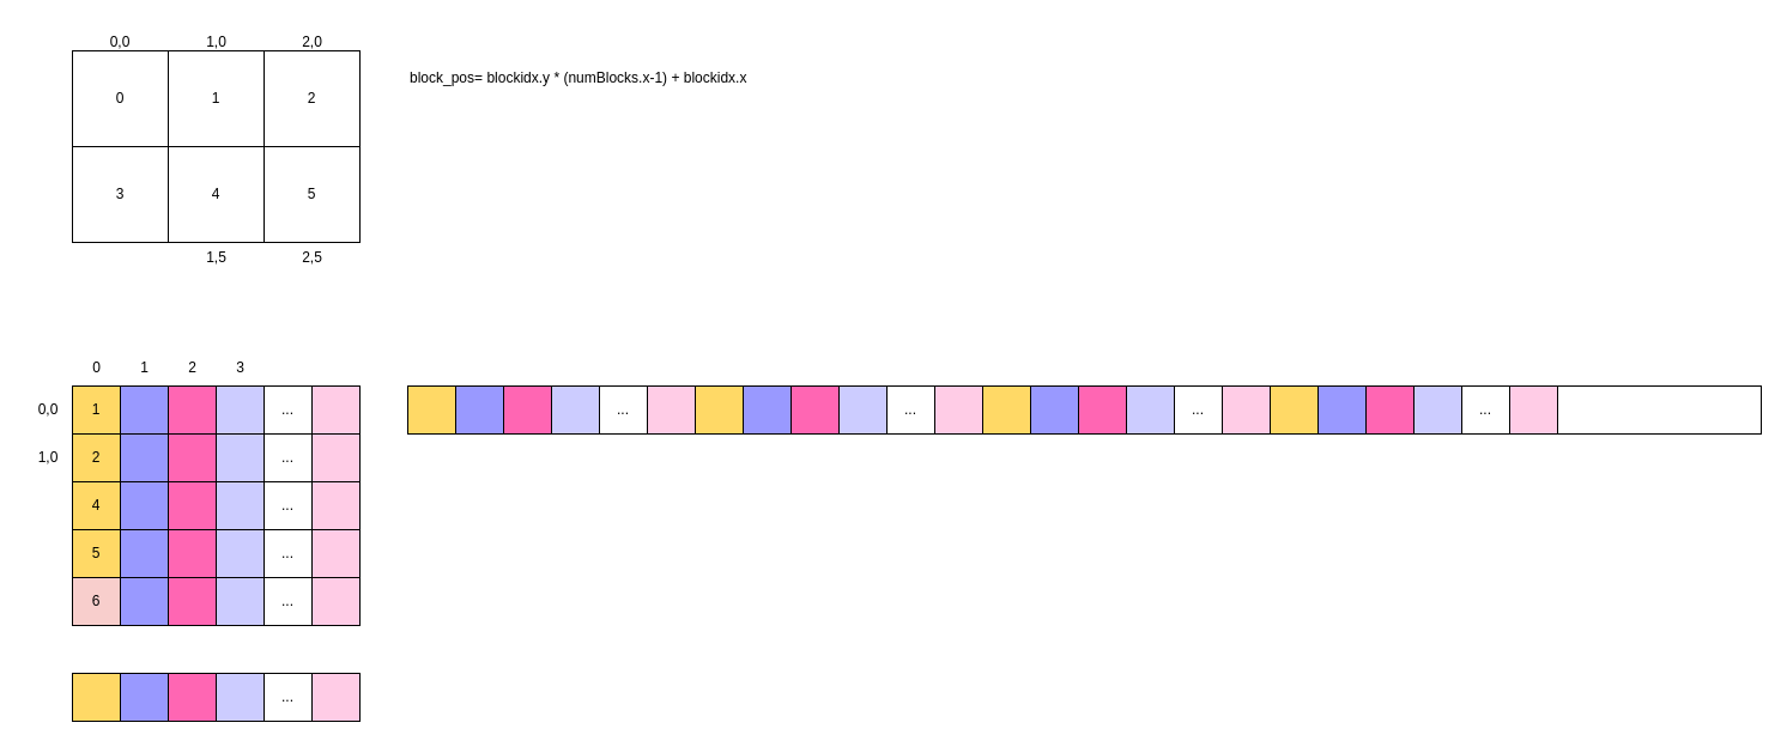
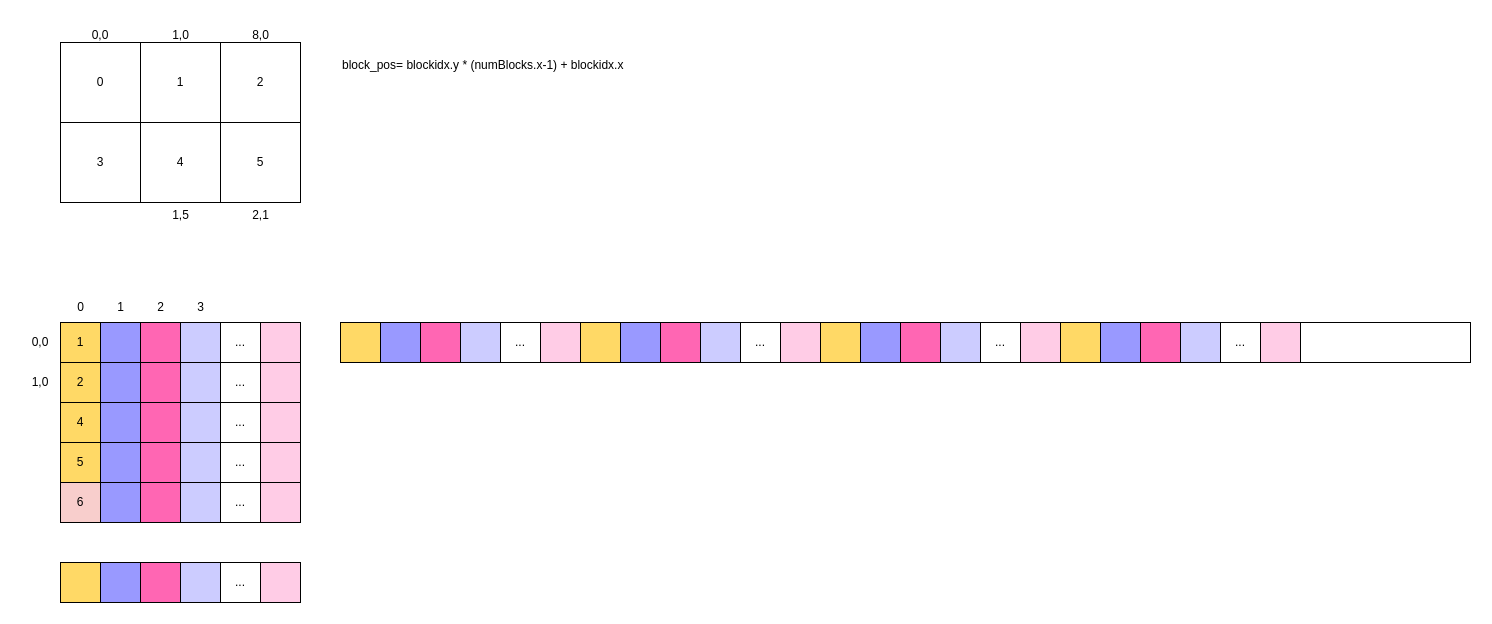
  <mxCell id="0" />
  <mxCell id="1" parent="0" />
  <mxCell id="2" value="1" style="rounded=0;whiteSpace=wrap;html=1;fillColor=#FFD966;" parent="1" vertex="1"><mxGeometry x="60" y="322" width="40" height="40" as="geometry" /></mxCell>
  <mxCell id="3" value="2" style="rounded=0;whiteSpace=wrap;html=1;fillColor=#FFD966;" parent="1" vertex="1"><mxGeometry x="60" y="362" width="40" height="40" as="geometry" /></mxCell>
  <mxCell id="4" value="4" style="rounded=0;whiteSpace=wrap;html=1;fillColor=#FFD966;" parent="1" vertex="1"><mxGeometry x="60" y="402" width="40" height="40" as="geometry" /></mxCell>
  <mxCell id="5" value="5" style="rounded=0;whiteSpace=wrap;html=1;fillColor=#FFD966;" parent="1" vertex="1"><mxGeometry x="60" y="442" width="40" height="40" as="geometry" /></mxCell>
  <mxCell id="6" value="6" style="rounded=0;whiteSpace=wrap;html=1;fillColor=#f8cecc;" parent="1" vertex="1"><mxGeometry x="60" y="482" width="40" height="40" as="geometry" /></mxCell>
  <mxCell id="7" value="" style="rounded=0;whiteSpace=wrap;html=1;fillColor=#9999FF;" parent="1" vertex="1"><mxGeometry x="100" y="322" width="40" height="40" as="geometry" /></mxCell>
  <mxCell id="8" value="" style="rounded=0;whiteSpace=wrap;html=1;fillColor=#9999FF;" parent="1" vertex="1"><mxGeometry x="100" y="362" width="40" height="40" as="geometry" /></mxCell>
  <mxCell id="9" value="" style="rounded=0;whiteSpace=wrap;html=1;fillColor=#9999FF;" parent="1" vertex="1"><mxGeometry x="100" y="402" width="40" height="40" as="geometry" /></mxCell>
  <mxCell id="10" value="" style="rounded=0;whiteSpace=wrap;html=1;fillColor=#9999FF;" parent="1" vertex="1"><mxGeometry x="100" y="442" width="40" height="40" as="geometry" /></mxCell>
  <mxCell id="11" value="" style="rounded=0;whiteSpace=wrap;html=1;fillColor=#9999FF;" parent="1" vertex="1"><mxGeometry x="100" y="482" width="40" height="40" as="geometry" /></mxCell>
  <mxCell id="12" value="" style="rounded=0;whiteSpace=wrap;html=1;fillColor=#FF66B3;" parent="1" vertex="1"><mxGeometry x="140" y="322" width="40" height="40" as="geometry" /></mxCell>
  <mxCell id="13" value="" style="rounded=0;whiteSpace=wrap;html=1;fillColor=#FF66B3;" parent="1" vertex="1"><mxGeometry x="140" y="362" width="40" height="40" as="geometry" /></mxCell>
  <mxCell id="14" value="" style="rounded=0;whiteSpace=wrap;html=1;fillColor=#FF66B3;" parent="1" vertex="1"><mxGeometry x="140" y="402" width="40" height="40" as="geometry" /></mxCell>
  <mxCell id="15" value="" style="rounded=0;whiteSpace=wrap;html=1;fillColor=#FF66B3;" parent="1" vertex="1"><mxGeometry x="140" y="442" width="40" height="40" as="geometry" /></mxCell>
  <mxCell id="16" value="" style="rounded=0;whiteSpace=wrap;html=1;fillColor=#FF66B3;" parent="1" vertex="1"><mxGeometry x="140" y="482" width="40" height="40" as="geometry" /></mxCell>
  <mxCell id="17" value="" style="rounded=0;whiteSpace=wrap;html=1;fillColor=#CCCCFF;" parent="1" vertex="1"><mxGeometry x="180" y="322" width="40" height="40" as="geometry" /></mxCell>
  <mxCell id="18" value="" style="rounded=0;whiteSpace=wrap;html=1;fillColor=#CCCCFF;" parent="1" vertex="1"><mxGeometry x="180" y="362" width="40" height="40" as="geometry" /></mxCell>
  <mxCell id="19" value="" style="rounded=0;whiteSpace=wrap;html=1;fillColor=#CCCCFF;" parent="1" vertex="1"><mxGeometry x="180" y="402" width="40" height="40" as="geometry" /></mxCell>
  <mxCell id="20" value="" style="rounded=0;whiteSpace=wrap;html=1;fillColor=#CCCCFF;" parent="1" vertex="1"><mxGeometry x="180" y="442" width="40" height="40" as="geometry" /></mxCell>
  <mxCell id="21" value="" style="rounded=0;whiteSpace=wrap;html=1;fillColor=#CCCCFF;" parent="1" vertex="1"><mxGeometry x="180" y="482" width="40" height="40" as="geometry" /></mxCell>
  <mxCell id="22" value="..." style="rounded=0;whiteSpace=wrap;html=1;" parent="1" vertex="1"><mxGeometry x="220" y="322" width="40" height="40" as="geometry" /></mxCell>
  <mxCell id="23" value="..." style="rounded=0;whiteSpace=wrap;html=1;" parent="1" vertex="1"><mxGeometry x="220" y="362" width="40" height="40" as="geometry" /></mxCell>
  <mxCell id="24" value="..." style="rounded=0;whiteSpace=wrap;html=1;" parent="1" vertex="1"><mxGeometry x="220" y="402" width="40" height="40" as="geometry" /></mxCell>
  <mxCell id="25" value="..." style="rounded=0;whiteSpace=wrap;html=1;" parent="1" vertex="1"><mxGeometry x="220" y="442" width="40" height="40" as="geometry" /></mxCell>
  <mxCell id="26" value="..." style="rounded=0;whiteSpace=wrap;html=1;" parent="1" vertex="1"><mxGeometry x="220" y="482" width="40" height="40" as="geometry" /></mxCell>
  <mxCell id="27" value="" style="rounded=0;whiteSpace=wrap;html=1;fillColor=#FFCCE6;" parent="1" vertex="1"><mxGeometry x="260" y="322" width="40" height="40" as="geometry" /></mxCell>
  <mxCell id="28" value="" style="rounded=0;whiteSpace=wrap;html=1;fillColor=#FFCCE6;" parent="1" vertex="1"><mxGeometry x="260" y="362" width="40" height="40" as="geometry" /></mxCell>
  <mxCell id="29" value="" style="rounded=0;whiteSpace=wrap;html=1;fillColor=#FFCCE6;" parent="1" vertex="1"><mxGeometry x="260" y="402" width="40" height="40" as="geometry" /></mxCell>
  <mxCell id="30" value="" style="rounded=0;whiteSpace=wrap;html=1;fillColor=#FFCCE6;" parent="1" vertex="1"><mxGeometry x="260" y="442" width="40" height="40" as="geometry" /></mxCell>
  <mxCell id="31" value="" style="rounded=0;whiteSpace=wrap;html=1;fillColor=#FFCCE6;" parent="1" vertex="1"><mxGeometry x="260" y="482" width="40" height="40" as="geometry" /></mxCell>
  <mxCell id="32" value="0" style="text;html=1;align=center;verticalAlign=middle;resizable=0;points=[];autosize=1;strokeColor=none;fillColor=none;" parent="1" vertex="1"><mxGeometry x="65" y="292" width="30" height="30" as="geometry" /></mxCell>
  <mxCell id="33" value="1" style="text;html=1;align=center;verticalAlign=middle;resizable=0;points=[];autosize=1;strokeColor=none;fillColor=none;" parent="1" vertex="1"><mxGeometry x="105" y="292" width="30" height="30" as="geometry" /></mxCell>
  <mxCell id="34" value="2" style="text;html=1;align=center;verticalAlign=middle;resizable=0;points=[];autosize=1;strokeColor=none;fillColor=none;" parent="1" vertex="1"><mxGeometry x="145" y="292" width="30" height="30" as="geometry" /></mxCell>
  <mxCell id="35" value="3" style="text;html=1;align=center;verticalAlign=middle;resizable=0;points=[];autosize=1;strokeColor=none;fillColor=none;" parent="1" vertex="1"><mxGeometry x="185" y="292" width="30" height="30" as="geometry" /></mxCell>
  <mxCell id="36" value="" style="rounded=0;whiteSpace=wrap;html=1;fillColor=#FFD966;" parent="1" vertex="1"><mxGeometry x="60" y="562" width="40" height="40" as="geometry" /></mxCell>
  <mxCell id="37" value="" style="rounded=0;whiteSpace=wrap;html=1;fillColor=#9999FF;" parent="1" vertex="1"><mxGeometry x="100" y="562" width="40" height="40" as="geometry" /></mxCell>
  <mxCell id="38" value="" style="rounded=0;whiteSpace=wrap;html=1;fillColor=#FF66B3;" parent="1" vertex="1"><mxGeometry x="140" y="562" width="40" height="40" as="geometry" /></mxCell>
  <mxCell id="39" value="" style="rounded=0;whiteSpace=wrap;html=1;fillColor=#CCCCFF;" parent="1" vertex="1"><mxGeometry x="180" y="562" width="40" height="40" as="geometry" /></mxCell>
  <mxCell id="40" value="..." style="rounded=0;whiteSpace=wrap;html=1;" parent="1" vertex="1"><mxGeometry x="220" y="562" width="40" height="40" as="geometry" /></mxCell>
  <mxCell id="41" value="" style="rounded=0;whiteSpace=wrap;html=1;fillColor=#FFCCE6;" parent="1" vertex="1"><mxGeometry x="260" y="562" width="40" height="40" as="geometry" /></mxCell>
  <mxCell id="42" value="" style="rounded=0;whiteSpace=wrap;html=1;" parent="1" vertex="1"><mxGeometry x="340" y="322" width="1130" height="40" as="geometry" /></mxCell>
  <mxCell id="43" value="" style="rounded=0;whiteSpace=wrap;html=1;fillColor=#FFD966;" parent="1" vertex="1"><mxGeometry x="340" y="322" width="40" height="40" as="geometry" /></mxCell>
  <mxCell id="44" value="" style="rounded=0;whiteSpace=wrap;html=1;fillColor=#9999FF;" parent="1" vertex="1"><mxGeometry x="380" y="322" width="40" height="40" as="geometry" /></mxCell>
  <mxCell id="45" value="" style="rounded=0;whiteSpace=wrap;html=1;fillColor=#FF66B3;" parent="1" vertex="1"><mxGeometry x="420" y="322" width="40" height="40" as="geometry" /></mxCell>
  <mxCell id="46" value="" style="rounded=0;whiteSpace=wrap;html=1;fillColor=#CCCCFF;" parent="1" vertex="1"><mxGeometry x="460" y="322" width="40" height="40" as="geometry" /></mxCell>
  <mxCell id="47" value="..." style="rounded=0;whiteSpace=wrap;html=1;" parent="1" vertex="1"><mxGeometry x="500" y="322" width="40" height="40" as="geometry" /></mxCell>
  <mxCell id="48" value="" style="rounded=0;whiteSpace=wrap;html=1;fillColor=#FFCCE6;" parent="1" vertex="1"><mxGeometry x="540" y="322" width="40" height="40" as="geometry" /></mxCell>
  <mxCell id="49" value="0,0" style="text;html=1;strokeColor=none;fillColor=none;align=center;verticalAlign=middle;whiteSpace=wrap;rounded=0;" parent="1" vertex="1"><mxGeometry x="20" y="327" width="40" height="30" as="geometry" /></mxCell>
  <mxCell id="50" value="1,0" style="text;html=1;strokeColor=none;fillColor=none;align=center;verticalAlign=middle;whiteSpace=wrap;rounded=0;" parent="1" vertex="1"><mxGeometry x="20" y="367" width="40" height="30" as="geometry" /></mxCell>
  <mxCell id="51" value="" style="rounded=0;whiteSpace=wrap;html=1;fillColor=#FFD966;" parent="1" vertex="1"><mxGeometry x="580" y="322" width="40" height="40" as="geometry" /></mxCell>
  <mxCell id="52" value="" style="rounded=0;whiteSpace=wrap;html=1;fillColor=#9999FF;" parent="1" vertex="1"><mxGeometry x="620" y="322" width="40" height="40" as="geometry" /></mxCell>
  <mxCell id="53" value="" style="rounded=0;whiteSpace=wrap;html=1;fillColor=#FF66B3;" parent="1" vertex="1"><mxGeometry x="660" y="322" width="40" height="40" as="geometry" /></mxCell>
  <mxCell id="54" value="" style="rounded=0;whiteSpace=wrap;html=1;fillColor=#CCCCFF;" parent="1" vertex="1"><mxGeometry x="700" y="322" width="40" height="40" as="geometry" /></mxCell>
  <mxCell id="55" value="..." style="rounded=0;whiteSpace=wrap;html=1;" parent="1" vertex="1"><mxGeometry x="740" y="322" width="40" height="40" as="geometry" /></mxCell>
  <mxCell id="56" value="" style="rounded=0;whiteSpace=wrap;html=1;fillColor=#FFCCE6;" parent="1" vertex="1"><mxGeometry x="780" y="322" width="40" height="40" as="geometry" /></mxCell>
  <mxCell id="57" value="" style="rounded=0;whiteSpace=wrap;html=1;" parent="1" vertex="1"><mxGeometry x="60" y="42" width="240" height="160" as="geometry" /></mxCell>
  <mxCell id="58" value="0" style="rounded=0;whiteSpace=wrap;html=1;" parent="1" vertex="1"><mxGeometry x="60" y="42" width="80" height="80" as="geometry" /></mxCell>
  <mxCell id="59" value="1" style="rounded=0;whiteSpace=wrap;html=1;" parent="1" vertex="1"><mxGeometry x="140" y="42" width="80" height="80" as="geometry" /></mxCell>
  <mxCell id="60" value="2" style="rounded=0;whiteSpace=wrap;html=1;" parent="1" vertex="1"><mxGeometry x="220" y="42" width="80" height="80" as="geometry" /></mxCell>
  <mxCell id="61" value="3" style="rounded=0;whiteSpace=wrap;html=1;" parent="1" vertex="1"><mxGeometry x="60" y="122" width="80" height="80" as="geometry" /></mxCell>
  <mxCell id="62" value="4" style="rounded=0;whiteSpace=wrap;html=1;" parent="1" vertex="1"><mxGeometry x="140" y="122" width="80" height="80" as="geometry" /></mxCell>
  <mxCell id="63" value="5" style="rounded=0;whiteSpace=wrap;html=1;" parent="1" vertex="1"><mxGeometry x="220" y="122" width="80" height="80" as="geometry" /></mxCell>
  <mxCell id="64" value="0,0" style="text;html=1;strokeColor=none;fillColor=none;align=center;verticalAlign=middle;whiteSpace=wrap;rounded=0;" parent="1" vertex="1"><mxGeometry x="70" y="20" width="60" height="30" as="geometry" /></mxCell>
  <mxCell id="65" value="1,0" style="text;html=1;align=center;verticalAlign=middle;resizable=0;points=[];autosize=1;strokeColor=none;fillColor=none;" parent="1" vertex="1"><mxGeometry x="160" y="20" width="40" height="30" as="geometry" /></mxCell>
- <mxCell id="66" value="2,0" style="text;html=1;align=center;verticalAlign=middle;resizable=0;points=[];autosize=1;strokeColor=none;fillColor=none;" parent="1" vertex="1"><mxGeometry x="240" y="20" width="40" height="30" as="geometry" /></mxCell>
+ <mxCell id="66" value="8,0" style="text;html=1;align=center;verticalAlign=middle;resizable=0;points=[];autosize=1;strokeColor=none;fillColor=none;" parent="1" vertex="1"><mxGeometry x="240" y="20" width="40" height="30" as="geometry" /></mxCell>
  <mxCell id="67" value="1,5" style="text;html=1;align=center;verticalAlign=middle;resizable=0;points=[];autosize=1;strokeColor=none;fillColor=none;" parent="1" vertex="1"><mxGeometry x="160" y="200" width="40" height="30" as="geometry" /></mxCell>
- <mxCell id="68" value="2,5" style="text;html=1;align=center;verticalAlign=middle;resizable=0;points=[];autosize=1;strokeColor=none;fillColor=none;" parent="1" vertex="1"><mxGeometry x="240" y="200" width="40" height="30" as="geometry" /></mxCell>
+ <mxCell id="68" value="2,1" style="text;html=1;align=center;verticalAlign=middle;resizable=0;points=[];autosize=1;strokeColor=none;fillColor=none;" parent="1" vertex="1"><mxGeometry x="240" y="200" width="40" height="30" as="geometry" /></mxCell>
  <mxCell id="69" value="block_pos= blockidx.y * (numBlocks.x-1) + blockidx.x" style="text;html=1;strokeColor=none;fillColor=none;align=left;verticalAlign=middle;whiteSpace=wrap;rounded=0;" parent="1" vertex="1"><mxGeometry x="340" y="50" width="310" height="30" as="geometry" /></mxCell>
  <mxCell id="70" value="1" style="rounded=0;whiteSpace=wrap;html=1;fillColor=#FFD966;" parent="1" vertex="1"><mxGeometry x="60" y="322" width="40" height="40" as="geometry" /></mxCell>
  <mxCell id="71" value="" style="rounded=0;whiteSpace=wrap;html=1;fillColor=#9999FF;" parent="1" vertex="1"><mxGeometry x="100" y="322" width="40" height="40" as="geometry" /></mxCell>
  <mxCell id="72" value="" style="rounded=0;whiteSpace=wrap;html=1;fillColor=#FF66B3;" parent="1" vertex="1"><mxGeometry x="140" y="322" width="40" height="40" as="geometry" /></mxCell>
  <mxCell id="73" value="" style="rounded=0;whiteSpace=wrap;html=1;fillColor=#FFD966;" vertex="1" parent="1"><mxGeometry x="820" y="322" width="40" height="40" as="geometry" /></mxCell>
  <mxCell id="74" value="" style="rounded=0;whiteSpace=wrap;html=1;fillColor=#9999FF;" vertex="1" parent="1"><mxGeometry x="860" y="322" width="40" height="40" as="geometry" /></mxCell>
  <mxCell id="75" value="" style="rounded=0;whiteSpace=wrap;html=1;fillColor=#FF66B3;" vertex="1" parent="1"><mxGeometry x="900" y="322" width="40" height="40" as="geometry" /></mxCell>
  <mxCell id="76" value="" style="rounded=0;whiteSpace=wrap;html=1;fillColor=#CCCCFF;" vertex="1" parent="1"><mxGeometry x="940" y="322" width="40" height="40" as="geometry" /></mxCell>
  <mxCell id="77" value="..." style="rounded=0;whiteSpace=wrap;html=1;" vertex="1" parent="1"><mxGeometry x="980" y="322" width="40" height="40" as="geometry" /></mxCell>
  <mxCell id="78" value="" style="rounded=0;whiteSpace=wrap;html=1;fillColor=#FFCCE6;" vertex="1" parent="1"><mxGeometry x="1020" y="322" width="40" height="40" as="geometry" /></mxCell>
  <mxCell id="79" value="" style="rounded=0;whiteSpace=wrap;html=1;fillColor=#FFD966;" vertex="1" parent="1"><mxGeometry x="1060" y="322" width="40" height="40" as="geometry" /></mxCell>
  <mxCell id="80" value="" style="rounded=0;whiteSpace=wrap;html=1;fillColor=#9999FF;" vertex="1" parent="1"><mxGeometry x="1100" y="322" width="40" height="40" as="geometry" /></mxCell>
  <mxCell id="81" value="" style="rounded=0;whiteSpace=wrap;html=1;fillColor=#FF66B3;" vertex="1" parent="1"><mxGeometry x="1140" y="322" width="40" height="40" as="geometry" /></mxCell>
  <mxCell id="82" value="" style="rounded=0;whiteSpace=wrap;html=1;fillColor=#CCCCFF;" vertex="1" parent="1"><mxGeometry x="1180" y="322" width="40" height="40" as="geometry" /></mxCell>
  <mxCell id="83" value="..." style="rounded=0;whiteSpace=wrap;html=1;" vertex="1" parent="1"><mxGeometry x="1220" y="322" width="40" height="40" as="geometry" /></mxCell>
  <mxCell id="84" value="" style="rounded=0;whiteSpace=wrap;html=1;fillColor=#FFCCE6;" vertex="1" parent="1"><mxGeometry x="1260" y="322" width="40" height="40" as="geometry" /></mxCell>
